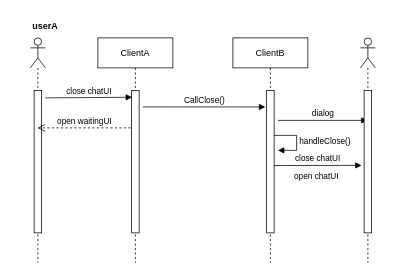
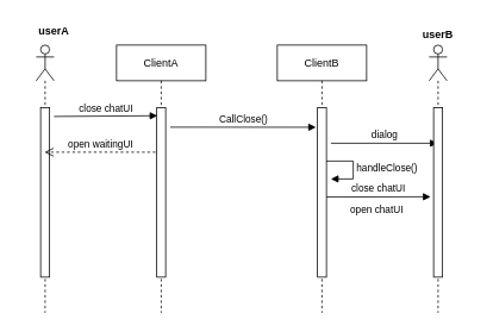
  <mxCell id="0" />
  <mxCell id="1" parent="0" />
  <mxCell id="2" value="ClientA" style="shape=umlLifeline;perimeter=lifelinePerimeter;container=1;collapsible=0;recursiveResize=0;rounded=0;shadow=0;strokeWidth=1;" parent="1" vertex="1"><mxGeometry x="130" y="50" width="100" height="300" as="geometry" /></mxCell>
  <mxCell id="3" value="" style="points=[];perimeter=orthogonalPerimeter;rounded=0;shadow=0;strokeWidth=1;" parent="2" vertex="1"><mxGeometry x="45" y="70" width="10" height="190" as="geometry" /></mxCell>
  <mxCell id="4" value="CallClose()" style="html=1;verticalAlign=bottom;endArrow=block;rounded=0;entryX=0.433;entryY=0.307;entryDx=0;entryDy=0;entryPerimeter=0;" edge="1" parent="2" target="5"><mxGeometry width="80" relative="1" as="geometry"><mxPoint x="60" y="92" as="sourcePoint" /><mxPoint x="140" y="90" as="targetPoint" /></mxGeometry></mxCell>
  <mxCell id="5" value="ClientB" style="shape=umlLifeline;perimeter=lifelinePerimeter;container=1;collapsible=0;recursiveResize=0;rounded=0;shadow=0;strokeWidth=1;" parent="1" vertex="1"><mxGeometry x="310" y="50" width="100" height="300" as="geometry" /></mxCell>
  <mxCell id="6" value="" style="points=[];perimeter=orthogonalPerimeter;rounded=0;shadow=0;strokeWidth=1;" parent="5" vertex="1"><mxGeometry x="45" y="70" width="10" height="190" as="geometry" /></mxCell>
  <mxCell id="7" value="dialog" style="html=1;verticalAlign=bottom;endArrow=block;rounded=0;" edge="1" parent="5" target="12"><mxGeometry width="80" relative="1" as="geometry"><mxPoint x="60" y="110" as="sourcePoint" /><mxPoint x="140" y="110" as="targetPoint" /></mxGeometry></mxCell>
  <mxCell id="8" value="handleClose()" style="edgeStyle=orthogonalEdgeStyle;html=1;align=left;spacingLeft=2;endArrow=block;rounded=0;entryX=1;entryY=0;" edge="1" parent="5"><mxGeometry relative="1" as="geometry"><mxPoint x="55" y="130" as="sourcePoint" /><Array as="points"><mxPoint x="85" y="130" /></Array><mxPoint x="60" y="150" as="targetPoint" /></mxGeometry></mxCell>
  <mxCell id="9" value="close chatUI" style="html=1;verticalAlign=bottom;endArrow=block;rounded=0;entryX=0.167;entryY=0.546;entryDx=0;entryDy=0;entryPerimeter=0;" edge="1" parent="5"><mxGeometry width="80" relative="1" as="geometry"><mxPoint x="55" y="170.26" as="sourcePoint" /><mxPoint x="171.67" y="170" as="targetPoint" /></mxGeometry></mxCell>
  <mxCell id="10" value="" style="shape=umlLifeline;participant=umlActor;perimeter=lifelinePerimeter;whiteSpace=wrap;html=1;container=1;collapsible=0;recursiveResize=0;verticalAlign=top;spacingTop=36;outlineConnect=0;" vertex="1" parent="1"><mxGeometry x="40" y="50" width="20" height="300" as="geometry" /></mxCell>
  <mxCell id="11" value="" style="html=1;points=[];perimeter=orthogonalPerimeter;" vertex="1" parent="10"><mxGeometry x="5" y="70" width="10" height="190" as="geometry" /></mxCell>
  <mxCell id="12" value="" style="shape=umlLifeline;participant=umlActor;perimeter=lifelinePerimeter;whiteSpace=wrap;html=1;container=1;collapsible=0;recursiveResize=0;verticalAlign=top;spacingTop=36;outlineConnect=0;" vertex="1" parent="1"><mxGeometry x="480" y="50" width="20" height="300" as="geometry" /></mxCell>
  <mxCell id="13" value="" style="html=1;points=[];perimeter=orthogonalPerimeter;" vertex="1" parent="12"><mxGeometry x="5" y="70" width="10" height="190" as="geometry" /></mxCell>
  <mxCell id="14" value="userA" style="text;align=center;fontStyle=1;verticalAlign=middle;spacingLeft=3;spacingRight=3;strokeColor=none;rotatable=0;points=[[0,0.5],[1,0.5]];portConstraint=eastwest;" vertex="1" parent="1"><mxGeometry x="20" y="20" width="80" height="26" as="geometry" /></mxCell>
+ <mxCell id="15" value="userB" style="text;align=center;fontStyle=1;verticalAlign=middle;spacingLeft=3;spacingRight=3;strokeColor=none;rotatable=0;points=[[0,0.5],[1,0.5]];portConstraint=eastwest;" vertex="1" parent="1"><mxGeometry x="450" y="24" width="80" height="26" as="geometry" /></mxCell>
  <mxCell id="16" value="close chatUI" style="html=1;verticalAlign=bottom;endArrow=block;rounded=0;entryX=0.457;entryY=0.264;entryDx=0;entryDy=0;entryPerimeter=0;" edge="1" parent="1" target="2"><mxGeometry width="80" relative="1" as="geometry"><mxPoint x="60" y="130" as="sourcePoint" /><mxPoint x="140" y="130" as="targetPoint" /></mxGeometry></mxCell>
  <mxCell id="17" value="&lt;div style=&quot;text-align: center&quot;&gt;&lt;font face=&quot;helvetica&quot;&gt;&lt;span style=&quot;font-size: 11px ; background-color: rgb(255 , 255 , 255)&quot;&gt;open chatUI&lt;/span&gt;&lt;/font&gt;&lt;/div&gt;" style="text;whiteSpace=wrap;html=1;" vertex="1" parent="1"><mxGeometry x="390" y="220" width="90" height="30" as="geometry" /></mxCell>
  <mxCell id="18" value="open waitingUI" style="html=1;verticalAlign=bottom;endArrow=open;dashed=1;endSize=8;rounded=0;exitX=0.436;exitY=0.4;exitDx=0;exitDy=0;exitPerimeter=0;" edge="1" parent="1" source="2" target="10"><mxGeometry relative="1" as="geometry"><mxPoint x="150" y="170" as="sourcePoint" /><mxPoint x="70" y="170" as="targetPoint" /></mxGeometry></mxCell>
